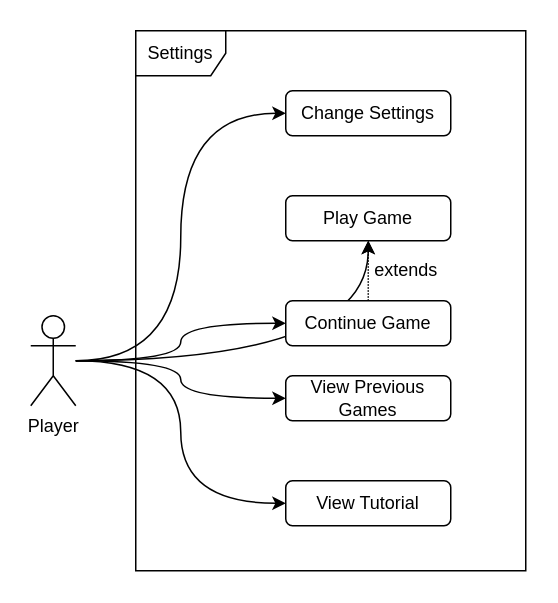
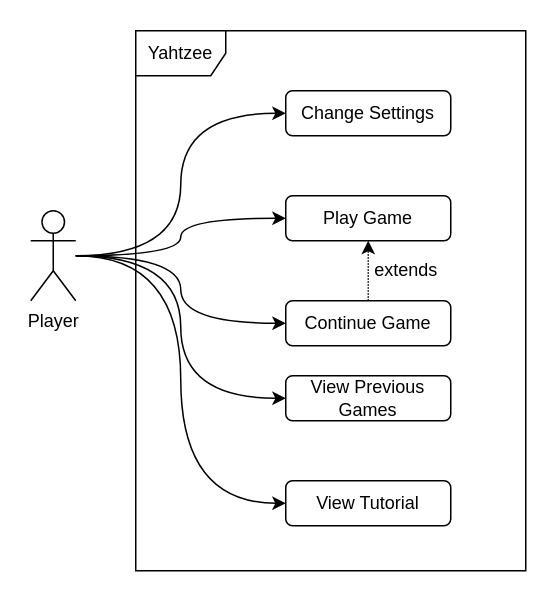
  <mxCell id="0" />
  <mxCell id="1" parent="0" />
  <mxCell id="2" style="edgeStyle=orthogonalEdgeStyle;orthogonalLoop=1;jettySize=auto;html=1;entryX=0;entryY=0.5;entryDx=0;entryDy=0;curved=1;" edge="1" parent="1" source="7" target="8"><mxGeometry relative="1" as="geometry" /></mxCell>
  <mxCell id="3" style="edgeStyle=orthogonalEdgeStyle;curved=1;orthogonalLoop=1;jettySize=auto;html=1;" edge="1" parent="1" source="7" target="9"><mxGeometry relative="1" as="geometry" /></mxCell>
  <mxCell id="4" style="edgeStyle=orthogonalEdgeStyle;curved=1;orthogonalLoop=1;jettySize=auto;html=1;entryX=0;entryY=0.5;entryDx=0;entryDy=0;" edge="1" parent="1" source="7" target="11"><mxGeometry relative="1" as="geometry" /></mxCell>
  <mxCell id="5" style="edgeStyle=orthogonalEdgeStyle;curved=1;orthogonalLoop=1;jettySize=auto;html=1;entryX=0;entryY=0.5;entryDx=0;entryDy=0;" edge="1" parent="1" source="7" target="12"><mxGeometry relative="1" as="geometry" /></mxCell>
  <mxCell id="6" style="edgeStyle=orthogonalEdgeStyle;curved=1;orthogonalLoop=1;jettySize=auto;html=1;entryX=0;entryY=0.5;entryDx=0;entryDy=0;" edge="1" parent="1" source="7" target="13"><mxGeometry relative="1" as="geometry" /></mxCell>
- <mxCell id="7" value="Player" style="shape=umlActor;verticalLabelPosition=bottom;verticalAlign=top;html=1;" vertex="1" parent="1"><mxGeometry x="20" y="210" width="30" height="60" as="geometry" /></mxCell>
+ <mxCell id="7" value="Player" style="shape=umlActor;verticalLabelPosition=bottom;verticalAlign=top;html=1;" vertex="1" parent="1"><mxGeometry x="20" y="140" width="30" height="60" as="geometry" /></mxCell>
  <mxCell id="8" value="Change Settings" style="rounded=1;whiteSpace=wrap;html=1;" vertex="1" parent="1"><mxGeometry x="190" y="60" width="110" height="30" as="geometry" /></mxCell>
  <mxCell id="9" value="Play Game" style="rounded=1;whiteSpace=wrap;html=1;" vertex="1" parent="1"><mxGeometry x="190" y="130" width="110" height="30" as="geometry" /></mxCell>
  <mxCell id="10" style="edgeStyle=orthogonalEdgeStyle;rounded=0;orthogonalLoop=1;jettySize=auto;html=1;entryX=0.5;entryY=1;entryDx=0;entryDy=0;dashed=1;dashPattern=1 1;" edge="1" parent="1" source="11" target="9"><mxGeometry relative="1" as="geometry" /></mxCell>
  <mxCell id="11" value="Continue Game" style="rounded=1;whiteSpace=wrap;html=1;" vertex="1" parent="1"><mxGeometry x="190" y="200" width="110" height="30" as="geometry" /></mxCell>
  <mxCell id="12" value="View Previous Games" style="rounded=1;whiteSpace=wrap;html=1;" vertex="1" parent="1"><mxGeometry x="190" y="250" width="110" height="30" as="geometry" /></mxCell>
  <mxCell id="13" value="View Tutorial" style="rounded=1;whiteSpace=wrap;html=1;" vertex="1" parent="1"><mxGeometry x="190" y="320" width="110" height="30" as="geometry" /></mxCell>
  <mxCell id="14" value="extends" style="text;html=1;align=center;verticalAlign=middle;resizable=0;points=[];autosize=1;strokeColor=none;fillColor=none;" vertex="1" parent="1"><mxGeometry x="240" y="170" width="60" height="20" as="geometry" /></mxCell>
- <mxCell id="15" value="Settings" style="shape=umlFrame;whiteSpace=wrap;html=1;" vertex="1" parent="1"><mxGeometry x="90" y="20" width="260" height="360" as="geometry" /></mxCell>
+ <mxCell id="15" value="Yahtzee" style="shape=umlFrame;whiteSpace=wrap;html=1;" vertex="1" parent="1"><mxGeometry x="90" y="20" width="260" height="360" as="geometry" /></mxCell>
